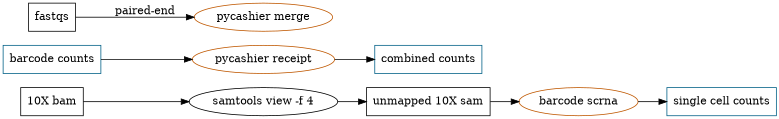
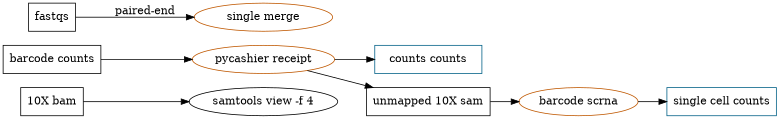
  digraph {
    rankdir=LR
    node [shape=rect]
-   n1 [color="#005f86" label="barcode counts"]
-   n2 [color="#005f86" label="combined counts"]
+   n1 [color=black label="barcode counts"]
+   n2 [color="#005f86" label="counts counts"]
    n3 [color="#005f86" label="single cell counts"]
    n4 [label=fastqs]
    n5 [label="10X bam"]
    n6 [label="unmapped 10X sam"]
-   n7 [color="#bf5700" label="pycashier merge" shape=""]
+   n7 [color="#bf5700" label="single merge" shape=""]
    n8 [color="#bf5700" label="barcode scrna" shape=""]
    n9 [color="#bf5700" label="pycashier receipt" shape=""]
    n10 [label="samtools view -f 4" shape=""]
    subgraph sub_1 {
      n4
      n5
      n6
      subgraph sub_2 {
        n1
        n2
        n3
      }
    }
    subgraph sub_3 {
      n7
      n8
      n9
    }
    n1 -> n9
    n4 -> n7 [label="paired-end"]
    n5 -> n10
    n6 -> n8
    n8 -> n3
    n9 -> n2
-   n10 -> n6
+   n9 -> n6
  }
